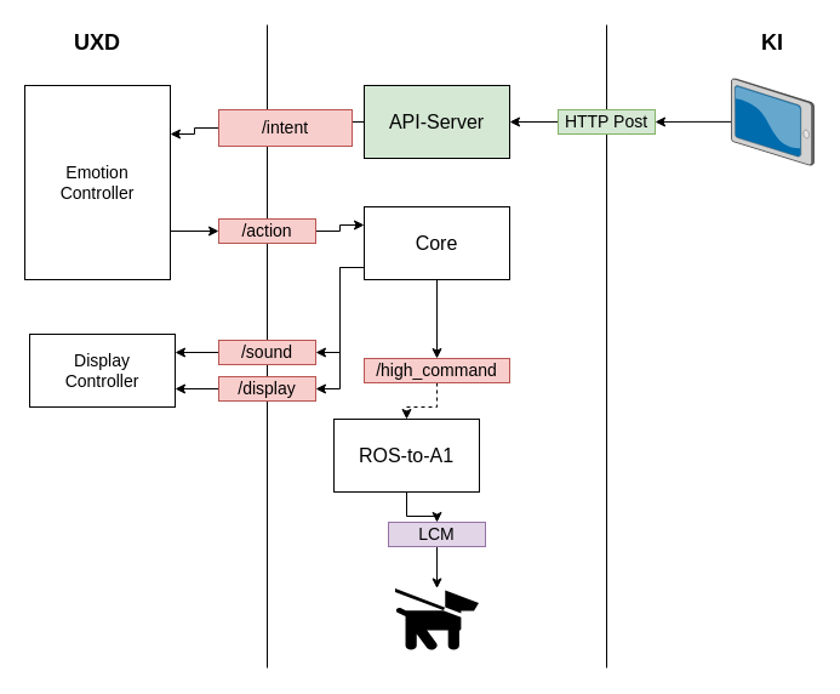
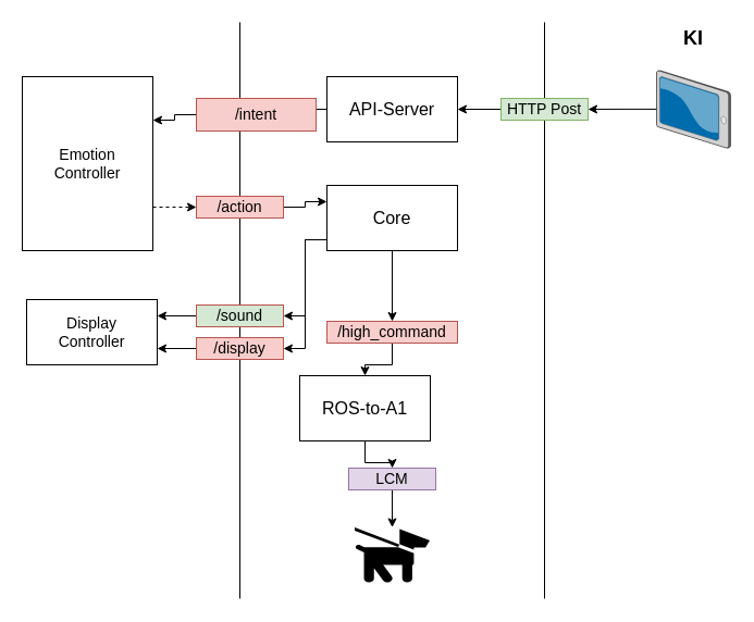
  <mxCell id="0" />
  <mxCell id="1" parent="0" />
  <mxCell id="2" value="" style="endArrow=none;html=1;rounded=0;" edge="1" parent="1"><mxGeometry width="50" height="50" relative="1" as="geometry"><mxPoint x="220" y="550" as="sourcePoint" /><mxPoint x="220" y="20" as="targetPoint" /></mxGeometry></mxCell>
  <mxCell id="3" value="" style="endArrow=none;html=1;rounded=0;" edge="1" parent="1"><mxGeometry width="50" height="50" relative="1" as="geometry"><mxPoint x="500" y="550" as="sourcePoint" /><mxPoint x="500" y="20" as="targetPoint" /></mxGeometry></mxCell>
- <mxCell id="4" value="UXD" style="text;html=1;strokeColor=none;fillColor=none;align=center;verticalAlign=middle;whiteSpace=wrap;rounded=0;fontSize=18;fontStyle=1" vertex="1" parent="1"><mxGeometry x="50" y="20" width="60" height="30" as="geometry" /></mxCell>
  <mxCell id="5" value="KI" style="text;html=1;strokeColor=none;fillColor=none;align=center;verticalAlign=middle;whiteSpace=wrap;rounded=0;fontSize=18;fontStyle=1" vertex="1" parent="1"><mxGeometry x="607" y="20" width="60" height="30" as="geometry" /></mxCell>
  <mxCell id="6" style="edgeStyle=orthogonalEdgeStyle;rounded=0;orthogonalLoop=1;jettySize=auto;html=1;fontSize=14;" edge="1" parent="1" source="7" target="13"><mxGeometry relative="1" as="geometry"><mxPoint x="550" y="105.66" as="targetPoint" /></mxGeometry></mxCell>
  <mxCell id="7" value="" style="verticalLabelPosition=bottom;sketch=0;aspect=fixed;html=1;verticalAlign=top;strokeColor=none;align=center;outlineConnect=0;shape=mxgraph.citrix.tablet_2;fontSize=16;" vertex="1" parent="1"><mxGeometry x="603" y="64.34" width="68" height="71.32" as="geometry" /></mxCell>
  <mxCell id="8" style="edgeStyle=orthogonalEdgeStyle;rounded=0;orthogonalLoop=1;jettySize=auto;html=1;fontSize=14;" edge="1" parent="1" source="9" target="11"><mxGeometry relative="1" as="geometry" /></mxCell>
- <mxCell id="9" value="API-Server" style="rounded=0;whiteSpace=wrap;html=1;fontSize=16;fillColor=#d5e8d4;" vertex="1" parent="1"><mxGeometry x="300" y="70" width="120" height="60" as="geometry" /></mxCell>
+ <mxCell id="9" value="API-Server" style="rounded=0;whiteSpace=wrap;html=1;fontSize=16;" vertex="1" parent="1"><mxGeometry x="300" y="70" width="120" height="60" as="geometry" /></mxCell>
  <mxCell id="10" style="edgeStyle=orthogonalEdgeStyle;rounded=0;orthogonalLoop=1;jettySize=auto;html=1;entryX=1;entryY=0.25;entryDx=0;entryDy=0;fontSize=14;" edge="1" parent="1" source="11" target="15"><mxGeometry relative="1" as="geometry" /></mxCell>
  <mxCell id="11" value="/intent" style="rounded=0;whiteSpace=wrap;html=1;fontSize=14;fillColor=#f8cecc;strokeColor=#b85450;" vertex="1" parent="1"><mxGeometry x="180" y="90" width="110" height="30" as="geometry" /></mxCell>
  <mxCell id="12" style="edgeStyle=orthogonalEdgeStyle;rounded=0;orthogonalLoop=1;jettySize=auto;html=1;fontSize=14;" edge="1" parent="1" source="13" target="9"><mxGeometry relative="1" as="geometry" /></mxCell>
  <mxCell id="13" value="HTTP Post" style="rounded=0;whiteSpace=wrap;html=1;fontSize=14;fillColor=#d5e8d4;strokeColor=#82b366;" vertex="1" parent="1"><mxGeometry x="460" y="90" width="80" height="20" as="geometry" /></mxCell>
- <mxCell id="14" style="edgeStyle=orthogonalEdgeStyle;rounded=0;orthogonalLoop=1;jettySize=auto;html=1;exitX=1;exitY=0.75;exitDx=0;exitDy=0;fontSize=14;" edge="1" parent="1" source="15" target="21"><mxGeometry relative="1" as="geometry" /></mxCell>
+ <mxCell id="14" style="edgeStyle=orthogonalEdgeStyle;rounded=0;orthogonalLoop=1;jettySize=auto;html=1;exitX=1;exitY=0.75;exitDx=0;exitDy=0;fontSize=14;dashed=1;" edge="1" parent="1" source="15" target="21"><mxGeometry relative="1" as="geometry" /></mxCell>
  <mxCell id="15" value="Emotion&lt;br&gt;Controller" style="rounded=0;whiteSpace=wrap;html=1;fontSize=14;" vertex="1" parent="1"><mxGeometry x="20" y="70" width="120" height="160" as="geometry" /></mxCell>
  <mxCell id="16" style="edgeStyle=orthogonalEdgeStyle;rounded=0;orthogonalLoop=1;jettySize=auto;html=1;fontSize=14;" edge="1" parent="1" source="19" target="26"><mxGeometry relative="1" as="geometry"><mxPoint x="360" y="250" as="targetPoint" /></mxGeometry></mxCell>
  <mxCell id="17" style="edgeStyle=orthogonalEdgeStyle;rounded=0;orthogonalLoop=1;jettySize=auto;html=1;entryX=1;entryY=0.5;entryDx=0;entryDy=0;fontSize=14;" edge="1" parent="1" source="19" target="33"><mxGeometry relative="1" as="geometry"><Array as="points"><mxPoint x="280" y="220" /><mxPoint x="280" y="320" /></Array></mxGeometry></mxCell>
  <mxCell id="18" style="edgeStyle=orthogonalEdgeStyle;rounded=0;orthogonalLoop=1;jettySize=auto;html=1;entryX=1;entryY=0.5;entryDx=0;entryDy=0;fontSize=14;" edge="1" parent="1" source="19" target="31"><mxGeometry relative="1" as="geometry"><Array as="points"><mxPoint x="280" y="220" /><mxPoint x="280" y="290" /></Array></mxGeometry></mxCell>
  <mxCell id="19" value="Core" style="rounded=0;whiteSpace=wrap;html=1;fontSize=16;" vertex="1" parent="1"><mxGeometry x="300" y="170" width="120" height="60" as="geometry" /></mxCell>
  <mxCell id="20" style="edgeStyle=orthogonalEdgeStyle;rounded=0;orthogonalLoop=1;jettySize=auto;html=1;fontSize=14;entryX=0;entryY=0.25;entryDx=0;entryDy=0;" edge="1" parent="1" source="21" target="19"><mxGeometry relative="1" as="geometry" /></mxCell>
  <mxCell id="21" value="/action" style="rounded=0;whiteSpace=wrap;html=1;fontSize=14;fillColor=#f8cecc;strokeColor=#b85450;" vertex="1" parent="1"><mxGeometry x="180" y="180" width="80" height="20" as="geometry" /></mxCell>
  <mxCell id="22" value="" style="shape=mxgraph.signs.animals.dog_on_leash;html=1;pointerEvents=1;fillColor=#000000;strokeColor=none;verticalLabelPosition=bottom;verticalAlign=top;align=center;fontSize=14;" vertex="1" parent="1"><mxGeometry x="325.5" y="484.5" width="69" height="51" as="geometry" /></mxCell>
  <mxCell id="23" style="edgeStyle=orthogonalEdgeStyle;rounded=0;orthogonalLoop=1;jettySize=auto;html=1;fontSize=14;" edge="1" parent="1" source="24" target="28"><mxGeometry relative="1" as="geometry" /></mxCell>
  <mxCell id="24" value="ROS-to-A1" style="rounded=0;whiteSpace=wrap;html=1;fontSize=16;" vertex="1" parent="1"><mxGeometry x="275" y="345" width="120" height="60" as="geometry" /></mxCell>
- <mxCell id="25" style="edgeStyle=orthogonalEdgeStyle;rounded=0;orthogonalLoop=1;jettySize=auto;html=1;fontSize=14;dashed=1;" edge="1" parent="1" source="26" target="24"><mxGeometry relative="1" as="geometry" /></mxCell>
+ <mxCell id="25" style="edgeStyle=orthogonalEdgeStyle;rounded=0;orthogonalLoop=1;jettySize=auto;html=1;fontSize=14;" edge="1" parent="1" source="26" target="24"><mxGeometry relative="1" as="geometry" /></mxCell>
  <mxCell id="26" value="/high_command" style="rounded=0;whiteSpace=wrap;html=1;fontSize=14;fillColor=#f8cecc;strokeColor=#b85450;" vertex="1" parent="1"><mxGeometry x="300" y="295" width="120" height="20" as="geometry" /></mxCell>
  <mxCell id="27" style="edgeStyle=orthogonalEdgeStyle;rounded=0;orthogonalLoop=1;jettySize=auto;html=1;entryX=0.5;entryY=0;entryDx=0;entryDy=0;entryPerimeter=0;fontSize=14;" edge="1" parent="1" source="28" target="22"><mxGeometry relative="1" as="geometry" /></mxCell>
  <mxCell id="28" value="LCM" style="rounded=0;whiteSpace=wrap;html=1;fontSize=14;fillColor=#e1d5e7;strokeColor=#9673a6;" vertex="1" parent="1"><mxGeometry x="320" y="430" width="80" height="20" as="geometry" /></mxCell>
  <mxCell id="29" value="Display&lt;br&gt;Controller" style="rounded=0;whiteSpace=wrap;html=1;fontSize=14;" vertex="1" parent="1"><mxGeometry x="24" y="275" width="120" height="60" as="geometry" /></mxCell>
  <mxCell id="30" style="edgeStyle=orthogonalEdgeStyle;rounded=0;orthogonalLoop=1;jettySize=auto;html=1;entryX=1;entryY=0.25;entryDx=0;entryDy=0;fontSize=14;" edge="1" parent="1" source="31" target="29"><mxGeometry relative="1" as="geometry" /></mxCell>
- <mxCell id="31" value="/sound" style="rounded=0;whiteSpace=wrap;html=1;fontSize=14;fillColor=#f8cecc;strokeColor=#b85450;" vertex="1" parent="1"><mxGeometry x="180" y="280" width="80" height="20" as="geometry" /></mxCell>
+ <mxCell id="31" value="/sound" style="rounded=0;whiteSpace=wrap;html=1;fontSize=14;fillColor=#d5e8d4;strokeColor=#b85450;" vertex="1" parent="1"><mxGeometry x="180" y="280" width="80" height="20" as="geometry" /></mxCell>
  <mxCell id="32" style="edgeStyle=orthogonalEdgeStyle;rounded=0;orthogonalLoop=1;jettySize=auto;html=1;entryX=1;entryY=0.75;entryDx=0;entryDy=0;fontSize=14;" edge="1" parent="1" source="33" target="29"><mxGeometry relative="1" as="geometry" /></mxCell>
  <mxCell id="33" value="/display" style="rounded=0;whiteSpace=wrap;html=1;fontSize=14;fillColor=#f8cecc;strokeColor=#b85450;" vertex="1" parent="1"><mxGeometry x="180" y="310" width="80" height="20" as="geometry" /></mxCell>
